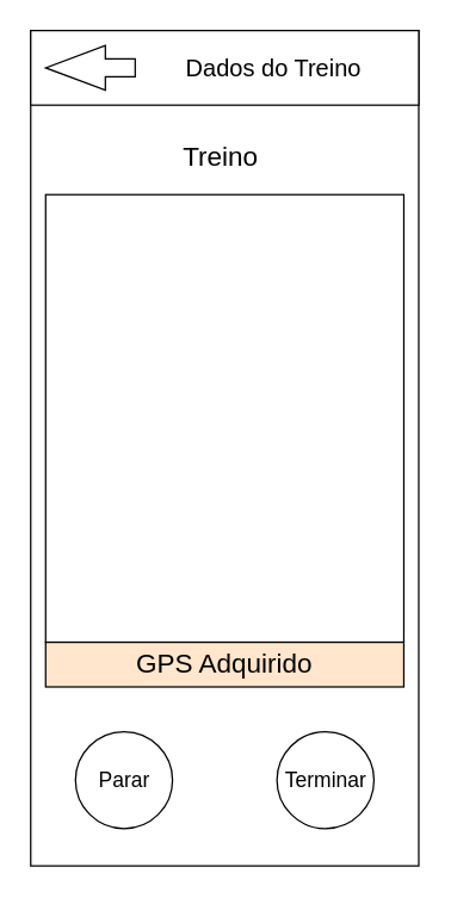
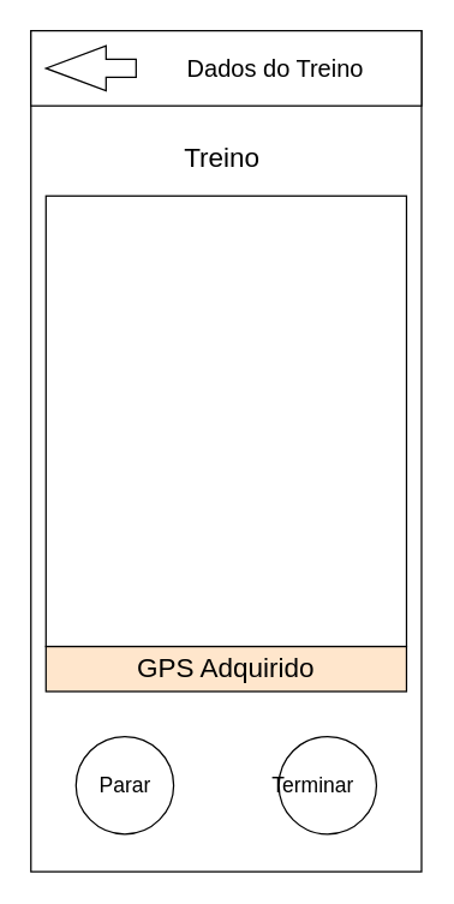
  <mxCell id="0" />
  <mxCell id="1" parent="0" />
  <mxCell id="2" value="" style="rounded=0;whiteSpace=wrap;html=1;" parent="1" vertex="1"><mxGeometry x="20" y="20" width="260" height="560" as="geometry" /></mxCell>
  <mxCell id="3" value="" style="rounded=0;whiteSpace=wrap;html=1;" parent="1" vertex="1"><mxGeometry x="20" y="20" width="260" height="50" as="geometry" /></mxCell>
  <mxCell id="4" value="&lt;font style=&quot;font-size: 18px&quot;&gt;GPS Adquirido&lt;/font&gt;" style="rounded=0;whiteSpace=wrap;html=1;align=center;fillColor=#ffe6cc;" parent="1" vertex="1"><mxGeometry x="30" y="430" width="240" height="30" as="geometry" /></mxCell>
  <mxCell id="5" value="" style="html=1;shadow=0;dashed=0;align=center;verticalAlign=middle;shape=mxgraph.arrows2.arrow;dy=0.6;dx=40;flipH=1;notch=0;" parent="1" vertex="1"><mxGeometry x="30" y="30" width="60" height="30" as="geometry" /></mxCell>
  <mxCell id="6" value="" style="ellipse;whiteSpace=wrap;html=1;aspect=fixed;" parent="1" vertex="1"><mxGeometry x="50" y="490" width="65" height="65" as="geometry" /></mxCell>
  <mxCell id="7" value="" style="rounded=0;whiteSpace=wrap;html=1;" parent="1" vertex="1"><mxGeometry x="30" y="130" width="240" height="300" as="geometry" /></mxCell>
  <mxCell id="8" value="&lt;font style=&quot;font-size: 14px&quot;&gt;Parar&lt;/font&gt;" style="text;html=1;strokeColor=none;fillColor=none;align=center;verticalAlign=middle;whiteSpace=wrap;rounded=0;" parent="1" vertex="1"><mxGeometry x="62.5" y="512.5" width="40" height="20" as="geometry" /></mxCell>
  <mxCell id="9" value="" style="ellipse;whiteSpace=wrap;html=1;aspect=fixed;" vertex="1" parent="1"><mxGeometry x="185" y="490" width="65" height="65" as="geometry" /></mxCell>
- <mxCell id="10" value="&lt;font style=&quot;font-size: 14px&quot;&gt;Terminar&lt;/font&gt;" style="text;html=1;strokeColor=none;fillColor=none;align=center;verticalAlign=middle;whiteSpace=wrap;rounded=0;" vertex="1" parent="1"><mxGeometry x="197.5" y="512.5" width="40" height="20" as="geometry" /></mxCell>
+ <mxCell id="10" value="&lt;font style=&quot;font-size: 14px&quot;&gt;Terminar&lt;/font&gt;" style="text;html=1;strokeColor=none;fillColor=none;align=center;verticalAlign=middle;whiteSpace=wrap;rounded=0;" vertex="1" parent="1"><mxGeometry x="187.5" y="512.5" width="40" height="20" as="geometry" /></mxCell>
  <mxCell id="11" value="&lt;font style=&quot;font-size: 16px&quot;&gt;Dados do Treino&lt;/font&gt;" style="text;html=1;strokeColor=none;fillColor=none;align=center;verticalAlign=middle;whiteSpace=wrap;rounded=0;" vertex="1" parent="1"><mxGeometry x="102.5" y="35" width="160" height="20" as="geometry" /></mxCell>
  <mxCell id="12" value="&lt;font style=&quot;font-size: 18px&quot;&gt;Treino&amp;nbsp;&lt;/font&gt;" style="text;html=1;strokeColor=none;fillColor=none;align=center;verticalAlign=middle;whiteSpace=wrap;rounded=0;" vertex="1" parent="1"><mxGeometry x="130" y="95" width="40" height="20" as="geometry" /></mxCell>
